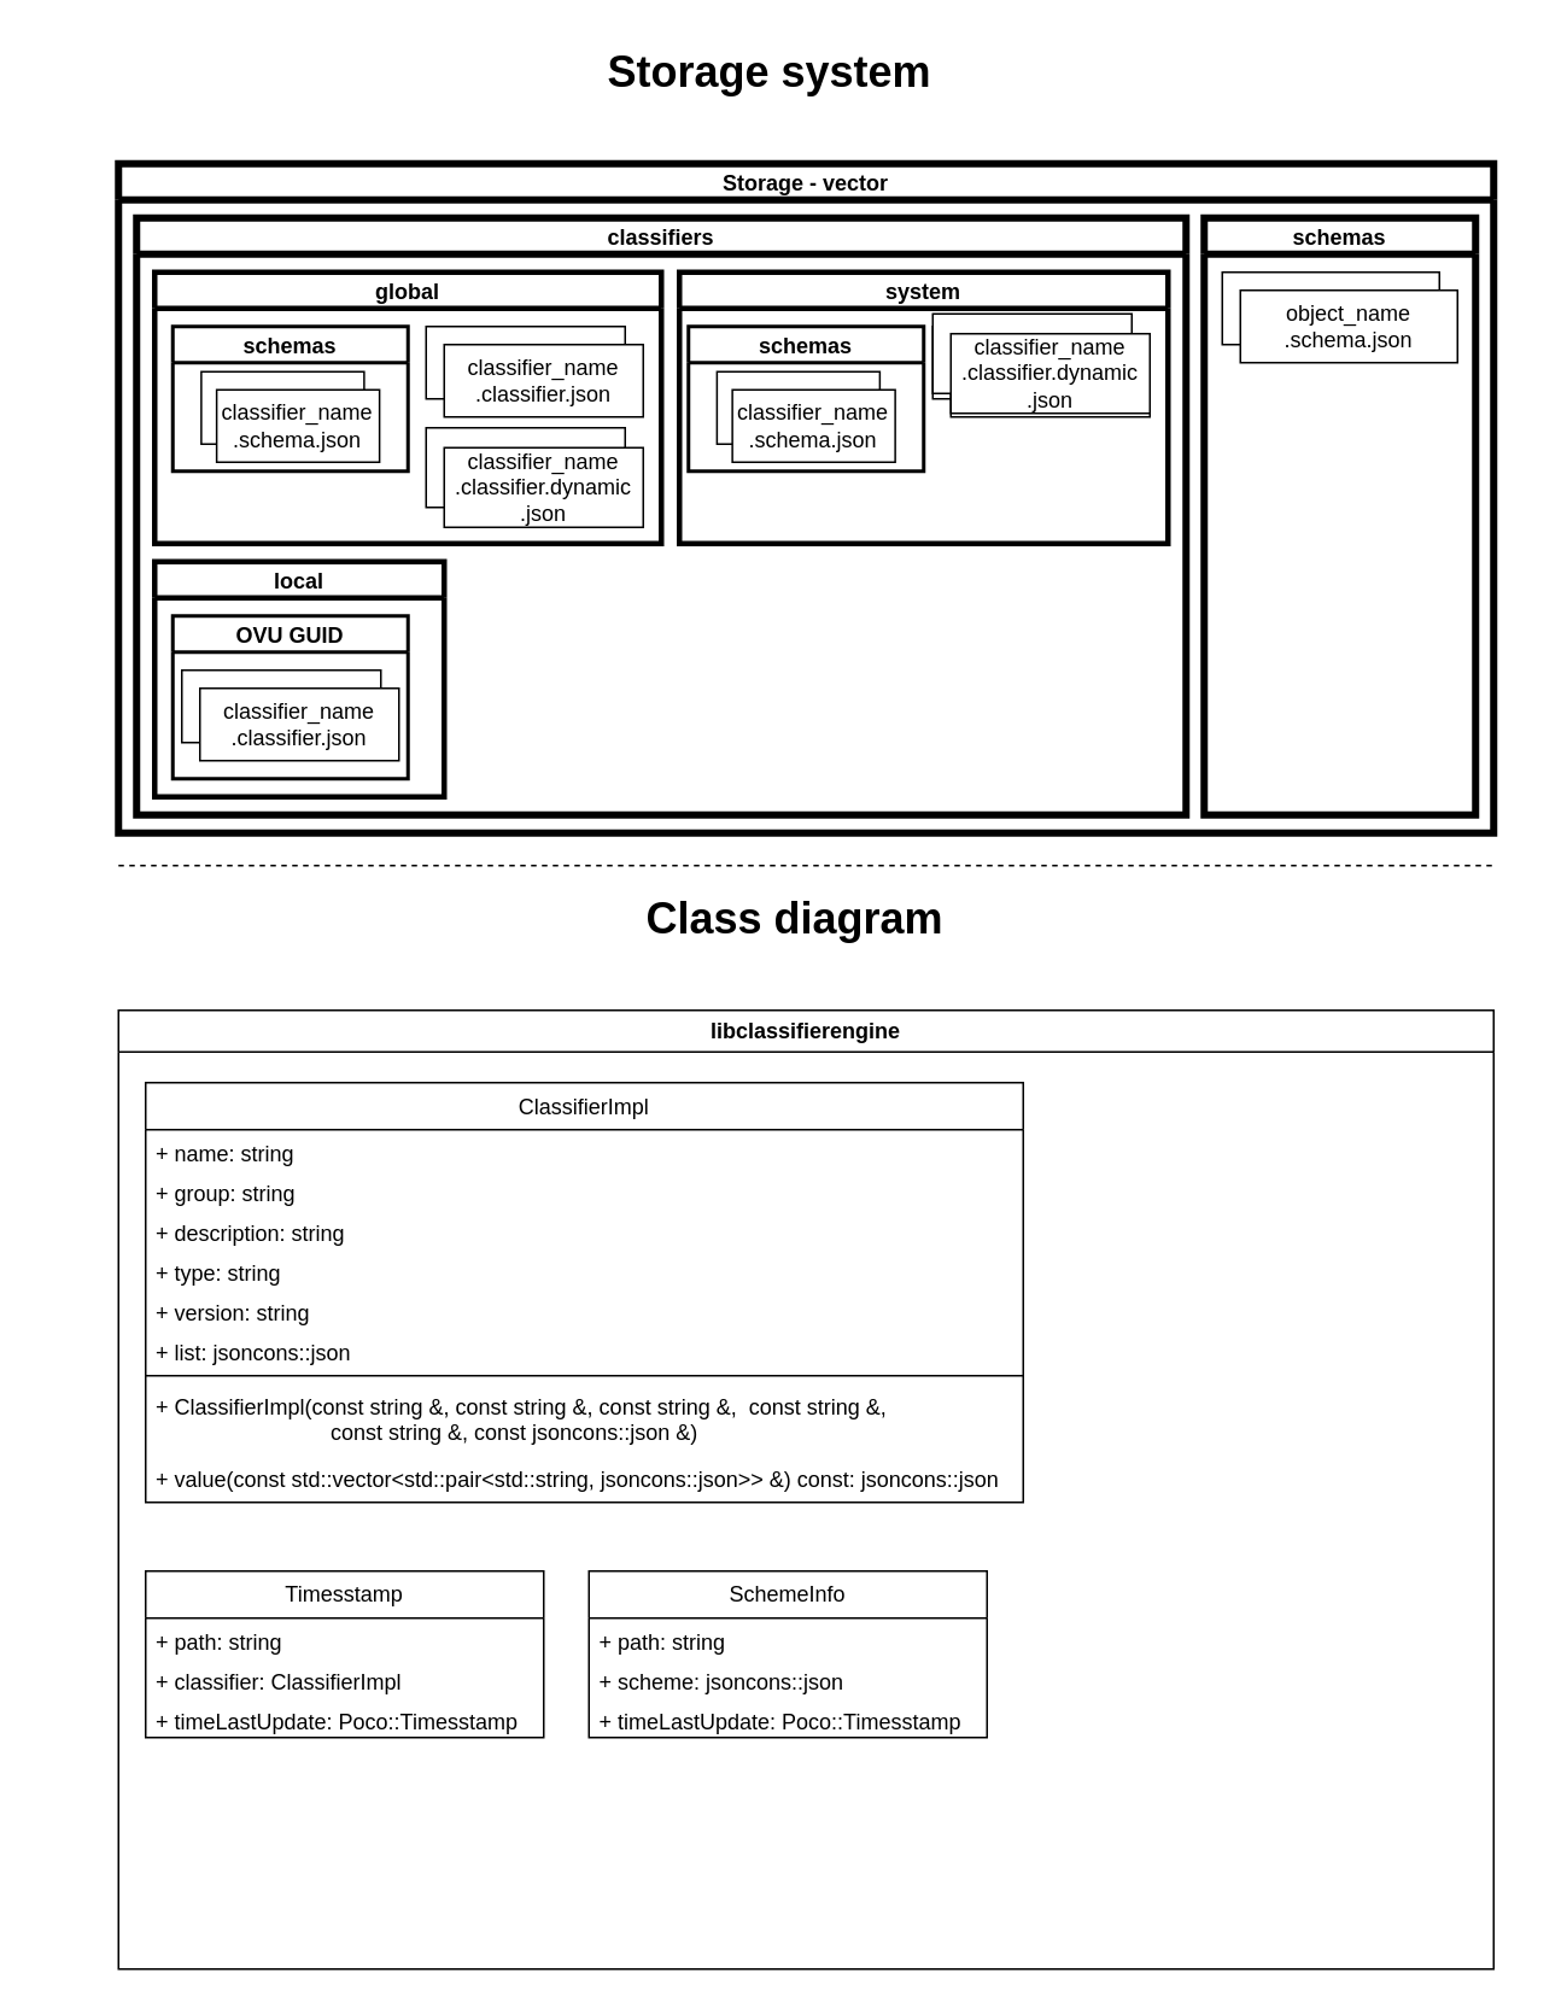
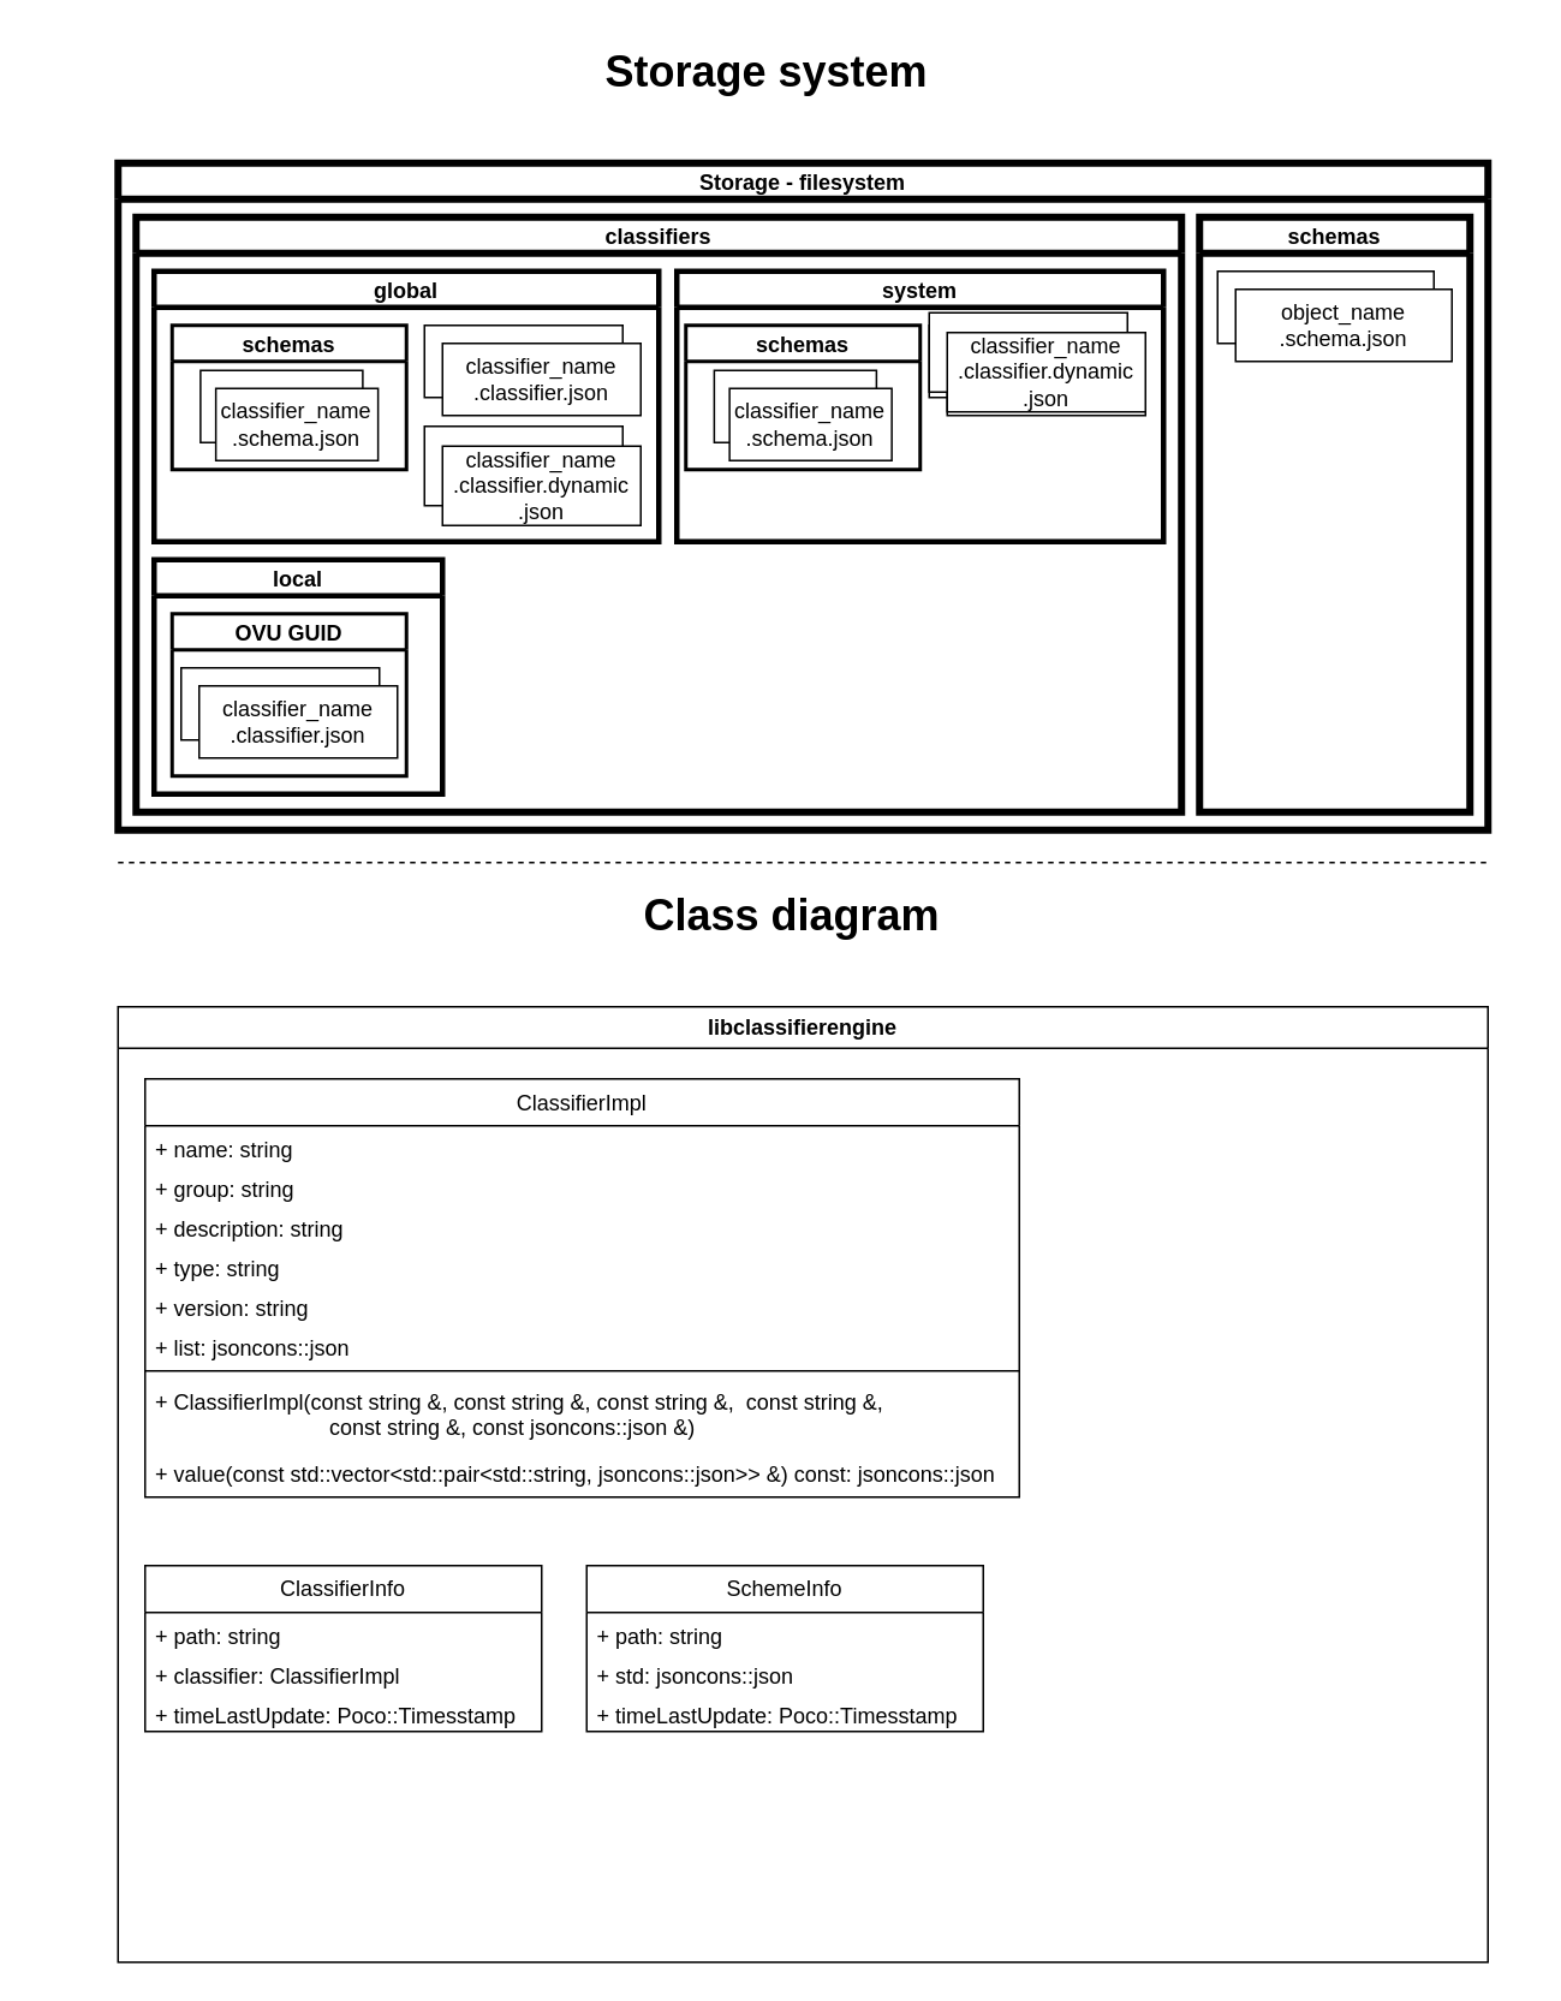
  <mxCell id="0" />
  <mxCell id="1" parent="0" />
- <mxCell id="2" value="Storage - vector" style="swimlane;startSize=20;horizontal=1;containerType=tree;newEdgeStyle={&quot;edgeStyle&quot;:&quot;elbowEdgeStyle&quot;,&quot;startArrow&quot;:&quot;none&quot;,&quot;endArrow&quot;:&quot;none&quot;};strokeWidth=4;" vertex="1" parent="1"><mxGeometry x="65" y="90" width="760" height="370" as="geometry"><mxRectangle x="40" y="40" width="160" height="30" as="alternateBounds" /></mxGeometry></mxCell>
+ <mxCell id="2" value="Storage - filesystem" style="swimlane;startSize=20;horizontal=1;containerType=tree;newEdgeStyle={&quot;edgeStyle&quot;:&quot;elbowEdgeStyle&quot;,&quot;startArrow&quot;:&quot;none&quot;,&quot;endArrow&quot;:&quot;none&quot;};strokeWidth=4;" vertex="1" parent="1"><mxGeometry x="65" y="90" width="760" height="370" as="geometry"><mxRectangle x="40" y="40" width="160" height="30" as="alternateBounds" /></mxGeometry></mxCell>
  <mxCell id="3" value="classifiers" style="swimlane;startSize=20;horizontal=1;containerType=tree;newEdgeStyle={&quot;edgeStyle&quot;:&quot;elbowEdgeStyle&quot;,&quot;startArrow&quot;:&quot;none&quot;,&quot;endArrow&quot;:&quot;none&quot;};strokeWidth=4;" vertex="1" parent="2"><mxGeometry x="10" y="30" width="580" height="330" as="geometry"><mxRectangle x="40" y="40" width="160" height="30" as="alternateBounds" /></mxGeometry></mxCell>
  <mxCell id="4" value="global" style="swimlane;startSize=20;horizontal=1;containerType=tree;newEdgeStyle={&quot;edgeStyle&quot;:&quot;elbowEdgeStyle&quot;,&quot;startArrow&quot;:&quot;none&quot;,&quot;endArrow&quot;:&quot;none&quot;};strokeWidth=3;" vertex="1" parent="3"><mxGeometry x="10" y="30" width="280" height="150" as="geometry"><mxRectangle x="40" y="40" width="160" height="30" as="alternateBounds" /></mxGeometry></mxCell>
  <mxCell id="5" value="schemas" style="swimlane;startSize=20;horizontal=1;containerType=tree;newEdgeStyle={&quot;edgeStyle&quot;:&quot;elbowEdgeStyle&quot;,&quot;startArrow&quot;:&quot;none&quot;,&quot;endArrow&quot;:&quot;none&quot;};strokeWidth=2;" vertex="1" parent="4"><mxGeometry x="10" y="30" width="130" height="80" as="geometry"><mxRectangle x="10" y="30" width="160" height="30" as="alternateBounds" /></mxGeometry></mxCell>
  <mxCell id="6" value="" style="group" vertex="1" connectable="0" parent="5"><mxGeometry x="15.75" y="25" width="98.5" height="50" as="geometry" /></mxCell>
  <mxCell id="7" value="" style="rounded=0;whiteSpace=wrap;html=1;" vertex="1" parent="6"><mxGeometry width="90" height="40" as="geometry" /></mxCell>
  <mxCell id="8" value="classifier_name&lt;br style=&quot;border-color: var(--border-color);&quot;&gt;.schema.json" style="rounded=0;whiteSpace=wrap;html=1;" vertex="1" parent="6"><mxGeometry x="8.5" y="10" width="90" height="40" as="geometry" /></mxCell>
  <mxCell id="9" value="" style="group" vertex="1" connectable="0" parent="4"><mxGeometry x="150" y="30" width="120" height="50" as="geometry" /></mxCell>
  <mxCell id="10" value="" style="rounded=0;whiteSpace=wrap;html=1;" vertex="1" parent="9"><mxGeometry width="110" height="40" as="geometry" /></mxCell>
  <mxCell id="11" value="classifier_name&lt;br&gt;.classifier.json" style="rounded=0;whiteSpace=wrap;html=1;" vertex="1" parent="9"><mxGeometry x="10" y="10" width="110" height="40" as="geometry" /></mxCell>
  <mxCell id="12" value="" style="group" vertex="1" connectable="0" parent="4"><mxGeometry x="150" y="90" width="120" height="55" as="geometry" /></mxCell>
  <mxCell id="13" value="" style="group" vertex="1" connectable="0" parent="12"><mxGeometry y="-4" width="120" height="55" as="geometry" /></mxCell>
  <mxCell id="14" value="" style="rounded=0;whiteSpace=wrap;html=1;" vertex="1" parent="13"><mxGeometry width="110" height="44" as="geometry" /></mxCell>
  <mxCell id="15" value="classifier_name&lt;br&gt;.classifier.dynamic&lt;br&gt;.json" style="rounded=0;whiteSpace=wrap;html=1;" vertex="1" parent="13"><mxGeometry x="10" y="11" width="110" height="44" as="geometry" /></mxCell>
  <mxCell id="16" value="system" style="swimlane;startSize=20;horizontal=1;containerType=tree;newEdgeStyle={&quot;edgeStyle&quot;:&quot;elbowEdgeStyle&quot;,&quot;startArrow&quot;:&quot;none&quot;,&quot;endArrow&quot;:&quot;none&quot;};strokeWidth=3;" vertex="1" parent="3"><mxGeometry x="300" y="30" width="270" height="150" as="geometry"><mxRectangle x="40" y="40" width="160" height="30" as="alternateBounds" /></mxGeometry></mxCell>
  <mxCell id="17" value="schemas" style="swimlane;startSize=20;horizontal=1;containerType=tree;newEdgeStyle={&quot;edgeStyle&quot;:&quot;elbowEdgeStyle&quot;,&quot;startArrow&quot;:&quot;none&quot;,&quot;endArrow&quot;:&quot;none&quot;};strokeWidth=2;" vertex="1" parent="16"><mxGeometry x="5" y="30" width="130" height="80" as="geometry"><mxRectangle x="10" y="30" width="160" height="30" as="alternateBounds" /></mxGeometry></mxCell>
  <mxCell id="18" value="" style="group" vertex="1" connectable="0" parent="17"><mxGeometry x="15.75" y="25" width="98.5" height="50" as="geometry" /></mxCell>
  <mxCell id="19" value="" style="group" vertex="1" connectable="0" parent="18"><mxGeometry width="98.5" height="50" as="geometry" /></mxCell>
  <mxCell id="20" value="" style="rounded=0;whiteSpace=wrap;html=1;" vertex="1" parent="19"><mxGeometry width="90" height="40" as="geometry" /></mxCell>
  <mxCell id="21" value="classifier_name&lt;br style=&quot;border-color: var(--border-color);&quot;&gt;.schema.json" style="rounded=0;whiteSpace=wrap;html=1;" vertex="1" parent="19"><mxGeometry x="8.5" y="10" width="90" height="40" as="geometry" /></mxCell>
  <mxCell id="22" value="" style="group" vertex="1" connectable="0" parent="16"><mxGeometry x="140" y="30" width="120" height="50" as="geometry" /></mxCell>
  <mxCell id="23" value="" style="rounded=0;whiteSpace=wrap;html=1;" vertex="1" parent="22"><mxGeometry width="110" height="40" as="geometry" /></mxCell>
  <mxCell id="24" value="classifier_name&lt;br&gt;.classifier.json" style="rounded=0;whiteSpace=wrap;html=1;" vertex="1" parent="22"><mxGeometry x="10" y="10" width="110" height="40" as="geometry" /></mxCell>
  <mxCell id="25" value="local" style="swimlane;startSize=20;horizontal=1;containerType=tree;newEdgeStyle={&quot;edgeStyle&quot;:&quot;elbowEdgeStyle&quot;,&quot;startArrow&quot;:&quot;none&quot;,&quot;endArrow&quot;:&quot;none&quot;};strokeWidth=3;" vertex="1" parent="3"><mxGeometry x="10" y="190" width="160" height="130" as="geometry"><mxRectangle x="40" y="40" width="160" height="30" as="alternateBounds" /></mxGeometry></mxCell>
  <mxCell id="26" value="OVU GUID" style="swimlane;startSize=20;horizontal=1;containerType=tree;newEdgeStyle={&quot;edgeStyle&quot;:&quot;elbowEdgeStyle&quot;,&quot;startArrow&quot;:&quot;none&quot;,&quot;endArrow&quot;:&quot;none&quot;};strokeWidth=2;" vertex="1" parent="25"><mxGeometry x="10" y="30" width="130" height="90" as="geometry"><mxRectangle x="10" y="30" width="160" height="30" as="alternateBounds" /></mxGeometry></mxCell>
  <mxCell id="27" value="" style="group" vertex="1" connectable="0" parent="26"><mxGeometry x="5" y="30" width="120" height="50" as="geometry" /></mxCell>
  <mxCell id="28" value="" style="rounded=0;whiteSpace=wrap;html=1;" vertex="1" parent="27"><mxGeometry width="110" height="40" as="geometry" /></mxCell>
  <mxCell id="29" value="classifier_name&lt;br&gt;.classifier.json" style="rounded=0;whiteSpace=wrap;html=1;" vertex="1" parent="27"><mxGeometry x="10" y="10" width="110" height="40" as="geometry" /></mxCell>
  <mxCell id="30" value="schemas" style="swimlane;startSize=20;horizontal=1;containerType=tree;newEdgeStyle={&quot;edgeStyle&quot;:&quot;elbowEdgeStyle&quot;,&quot;startArrow&quot;:&quot;none&quot;,&quot;endArrow&quot;:&quot;none&quot;};strokeWidth=4;" vertex="1" parent="2"><mxGeometry x="600" y="30" width="150" height="330" as="geometry"><mxRectangle x="40" y="40" width="160" height="30" as="alternateBounds" /></mxGeometry></mxCell>
  <mxCell id="31" value="" style="rounded=0;whiteSpace=wrap;html=1;" vertex="1" parent="30"><mxGeometry x="10" y="30" width="120" height="40" as="geometry" /></mxCell>
  <mxCell id="32" value="object_name&lt;br&gt;.schema.json" style="rounded=0;whiteSpace=wrap;html=1;" vertex="1" parent="30"><mxGeometry x="20" y="40" width="120" height="40" as="geometry" /></mxCell>
  <mxCell id="33" value="" style="group" vertex="1" connectable="0" parent="1"><mxGeometry x="515" y="173" width="120" height="55" as="geometry" /></mxCell>
  <mxCell id="34" value="" style="rounded=0;whiteSpace=wrap;html=1;" vertex="1" parent="33"><mxGeometry width="110" height="44" as="geometry" /></mxCell>
  <mxCell id="35" value="classifier_name&lt;br&gt;.classifier.dynamic&lt;br&gt;.json" style="rounded=0;whiteSpace=wrap;html=1;" vertex="1" parent="33"><mxGeometry x="10" y="11" width="110" height="44" as="geometry" /></mxCell>
  <mxCell id="36" value="" style="endArrow=none;dashed=1;html=1;rounded=0;" edge="1" parent="1"><mxGeometry width="50" height="50" relative="1" as="geometry"><mxPoint x="65" y="478" as="sourcePoint" /><mxPoint x="825" y="478" as="targetPoint" /></mxGeometry></mxCell>
  <mxCell id="37" value="&lt;h1&gt;Storage system&lt;/h1&gt;" style="text;html=1;strokeColor=none;fillColor=none;spacing=5;spacingTop=-20;whiteSpace=wrap;overflow=hidden;rounded=0;align=center;" vertex="1" parent="1"><mxGeometry x="20" y="20" width="810" height="40" as="geometry" /></mxCell>
  <mxCell id="38" value="&lt;h1&gt;Class diagram&lt;/h1&gt;" style="text;html=1;strokeColor=none;fillColor=none;spacing=5;spacingTop=-20;whiteSpace=wrap;overflow=hidden;rounded=0;align=center;" vertex="1" parent="1"><mxGeometry x="34" y="488" width="810" height="40" as="geometry" /></mxCell>
  <mxCell id="39" value="libclassifierengine" style="swimlane;whiteSpace=wrap;html=1;" vertex="1" parent="1"><mxGeometry x="65" y="558" width="760" height="530" as="geometry" /></mxCell>
  <mxCell id="40" value="&lt;span style=&quot;font-weight: normal;&quot;&gt;ClassifierImpl&lt;/span&gt;" style="swimlane;fontStyle=1;align=center;verticalAlign=top;childLayout=stackLayout;horizontal=1;startSize=26;horizontalStack=0;resizeParent=1;resizeParentMax=0;resizeLast=0;collapsible=1;marginBottom=0;whiteSpace=wrap;html=1;" vertex="1" parent="39"><mxGeometry x="15" y="40" width="485" height="232" as="geometry" /></mxCell>
  <mxCell id="41" value="+ name: string" style="text;strokeColor=none;fillColor=none;align=left;verticalAlign=top;spacingLeft=4;spacingRight=4;overflow=hidden;rotatable=0;points=[[0,0.5],[1,0.5]];portConstraint=eastwest;whiteSpace=wrap;html=1;" vertex="1" parent="40"><mxGeometry y="26" width="485" height="22" as="geometry" /></mxCell>
  <mxCell id="42" value="+ group: string" style="text;strokeColor=none;fillColor=none;align=left;verticalAlign=top;spacingLeft=4;spacingRight=4;overflow=hidden;rotatable=0;points=[[0,0.5],[1,0.5]];portConstraint=eastwest;whiteSpace=wrap;html=1;" vertex="1" parent="40"><mxGeometry y="48" width="485" height="22" as="geometry" /></mxCell>
  <mxCell id="43" value="+ description: string" style="text;strokeColor=none;fillColor=none;align=left;verticalAlign=top;spacingLeft=4;spacingRight=4;overflow=hidden;rotatable=0;points=[[0,0.5],[1,0.5]];portConstraint=eastwest;whiteSpace=wrap;html=1;" vertex="1" parent="40"><mxGeometry y="70" width="485" height="22" as="geometry" /></mxCell>
  <mxCell id="44" value="+ type: string" style="text;strokeColor=none;fillColor=none;align=left;verticalAlign=top;spacingLeft=4;spacingRight=4;overflow=hidden;rotatable=0;points=[[0,0.5],[1,0.5]];portConstraint=eastwest;whiteSpace=wrap;html=1;" vertex="1" parent="40"><mxGeometry y="92" width="485" height="22" as="geometry" /></mxCell>
  <mxCell id="45" value="+ version: string" style="text;strokeColor=none;fillColor=none;align=left;verticalAlign=top;spacingLeft=4;spacingRight=4;overflow=hidden;rotatable=0;points=[[0,0.5],[1,0.5]];portConstraint=eastwest;whiteSpace=wrap;html=1;" vertex="1" parent="40"><mxGeometry y="114" width="485" height="22" as="geometry" /></mxCell>
  <mxCell id="46" value="+ list: jsoncons::json" style="text;strokeColor=none;fillColor=none;align=left;verticalAlign=top;spacingLeft=4;spacingRight=4;overflow=hidden;rotatable=0;points=[[0,0.5],[1,0.5]];portConstraint=eastwest;whiteSpace=wrap;html=1;" vertex="1" parent="40"><mxGeometry y="136" width="485" height="22" as="geometry" /></mxCell>
  <mxCell id="47" value="" style="line;strokeWidth=1;fillColor=none;align=left;verticalAlign=middle;spacingTop=-1;spacingLeft=3;spacingRight=3;rotatable=0;labelPosition=right;points=[];portConstraint=eastwest;strokeColor=inherit;" vertex="1" parent="40"><mxGeometry y="158" width="485" height="8" as="geometry" /></mxCell>
  <mxCell id="48" value="+&amp;nbsp;ClassifierImpl(const string &amp;amp;, const string &amp;amp;, const string &amp;amp;,&lt;span style=&quot;background-color: initial;&quot;&gt;&amp;nbsp; const string &amp;amp;, &lt;span style=&quot;white-space: pre;&quot;&gt;&#09;&lt;/span&gt;&lt;span style=&quot;white-space: pre;&quot;&gt;&#09;&lt;/span&gt;&lt;span style=&quot;white-space: pre;&quot;&gt;&#09;&lt;/span&gt;&amp;nbsp; &amp;nbsp; &amp;nbsp;const string &amp;amp;, const jsoncons::json &amp;amp;)&amp;nbsp;&lt;/span&gt;" style="text;strokeColor=none;fillColor=none;align=left;verticalAlign=top;spacingLeft=4;spacingRight=4;overflow=hidden;rotatable=0;points=[[0,0.5],[1,0.5]];portConstraint=eastwest;whiteSpace=wrap;html=1;" vertex="1" parent="40"><mxGeometry y="166" width="485" height="40" as="geometry" /></mxCell>
  <mxCell id="49" value="+&amp;nbsp;value(const std::vector&amp;lt;std::pair&amp;lt;std::string, jsoncons::json&amp;gt;&amp;gt; &amp;amp;) const: jsoncons::json" style="text;strokeColor=none;fillColor=none;align=left;verticalAlign=top;spacingLeft=4;spacingRight=4;overflow=hidden;rotatable=0;points=[[0,0.5],[1,0.5]];portConstraint=eastwest;whiteSpace=wrap;html=1;" vertex="1" parent="40"><mxGeometry y="206" width="485" height="26" as="geometry" /></mxCell>
- <mxCell id="50" value="Timesstamp" style="swimlane;fontStyle=0;childLayout=stackLayout;horizontal=1;startSize=26;fillColor=none;horizontalStack=0;resizeParent=1;resizeParentMax=0;resizeLast=0;collapsible=1;marginBottom=0;whiteSpace=wrap;html=1;" vertex="1" parent="39"><mxGeometry x="15" y="310" width="220" height="92" as="geometry" /></mxCell>
+ <mxCell id="50" value="ClassifierInfo" style="swimlane;fontStyle=0;childLayout=stackLayout;horizontal=1;startSize=26;fillColor=none;horizontalStack=0;resizeParent=1;resizeParentMax=0;resizeLast=0;collapsible=1;marginBottom=0;whiteSpace=wrap;html=1;" vertex="1" parent="39"><mxGeometry x="15" y="310" width="220" height="92" as="geometry" /></mxCell>
  <mxCell id="51" value="+ path: string" style="text;strokeColor=none;fillColor=none;align=left;verticalAlign=top;spacingLeft=4;spacingRight=4;overflow=hidden;rotatable=0;points=[[0,0.5],[1,0.5]];portConstraint=eastwest;whiteSpace=wrap;html=1;" vertex="1" parent="50"><mxGeometry y="26" width="220" height="22" as="geometry" /></mxCell>
  <mxCell id="52" value="+ classifier:&amp;nbsp;ClassifierImpl" style="text;strokeColor=none;fillColor=none;align=left;verticalAlign=top;spacingLeft=4;spacingRight=4;overflow=hidden;rotatable=0;points=[[0,0.5],[1,0.5]];portConstraint=eastwest;whiteSpace=wrap;html=1;" vertex="1" parent="50"><mxGeometry y="48" width="220" height="22" as="geometry" /></mxCell>
  <mxCell id="53" value="+ timeLastUpdate: Poco::Timesstamp" style="text;strokeColor=none;fillColor=none;align=left;verticalAlign=top;spacingLeft=4;spacingRight=4;overflow=hidden;rotatable=0;points=[[0,0.5],[1,0.5]];portConstraint=eastwest;whiteSpace=wrap;html=1;" vertex="1" parent="50"><mxGeometry y="70" width="220" height="22" as="geometry" /></mxCell>
  <mxCell id="54" value="SchemeInfo" style="swimlane;fontStyle=0;childLayout=stackLayout;horizontal=1;startSize=26;fillColor=none;horizontalStack=0;resizeParent=1;resizeParentMax=0;resizeLast=0;collapsible=1;marginBottom=0;whiteSpace=wrap;html=1;" vertex="1" parent="39"><mxGeometry x="260" y="310" width="220" height="92" as="geometry" /></mxCell>
  <mxCell id="55" value="+ path: string" style="text;strokeColor=none;fillColor=none;align=left;verticalAlign=top;spacingLeft=4;spacingRight=4;overflow=hidden;rotatable=0;points=[[0,0.5],[1,0.5]];portConstraint=eastwest;whiteSpace=wrap;html=1;" vertex="1" parent="54"><mxGeometry y="26" width="220" height="22" as="geometry" /></mxCell>
- <mxCell id="56" value="+ scheme: jsoncons::json" style="text;strokeColor=none;fillColor=none;align=left;verticalAlign=top;spacingLeft=4;spacingRight=4;overflow=hidden;rotatable=0;points=[[0,0.5],[1,0.5]];portConstraint=eastwest;whiteSpace=wrap;html=1;" vertex="1" parent="54"><mxGeometry y="48" width="220" height="22" as="geometry" /></mxCell>
+ <mxCell id="56" value="+ std: jsoncons::json" style="text;strokeColor=none;fillColor=none;align=left;verticalAlign=top;spacingLeft=4;spacingRight=4;overflow=hidden;rotatable=0;points=[[0,0.5],[1,0.5]];portConstraint=eastwest;whiteSpace=wrap;html=1;" vertex="1" parent="54"><mxGeometry y="48" width="220" height="22" as="geometry" /></mxCell>
  <mxCell id="57" value="+ timeLastUpdate: Poco::Timesstamp" style="text;strokeColor=none;fillColor=none;align=left;verticalAlign=top;spacingLeft=4;spacingRight=4;overflow=hidden;rotatable=0;points=[[0,0.5],[1,0.5]];portConstraint=eastwest;whiteSpace=wrap;html=1;" vertex="1" parent="54"><mxGeometry y="70" width="220" height="22" as="geometry" /></mxCell>
